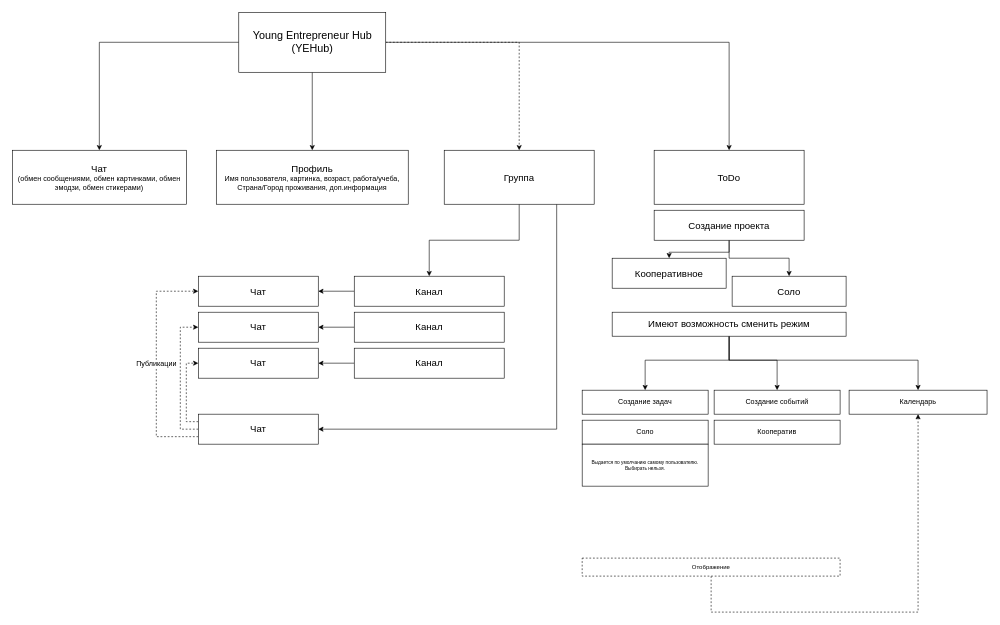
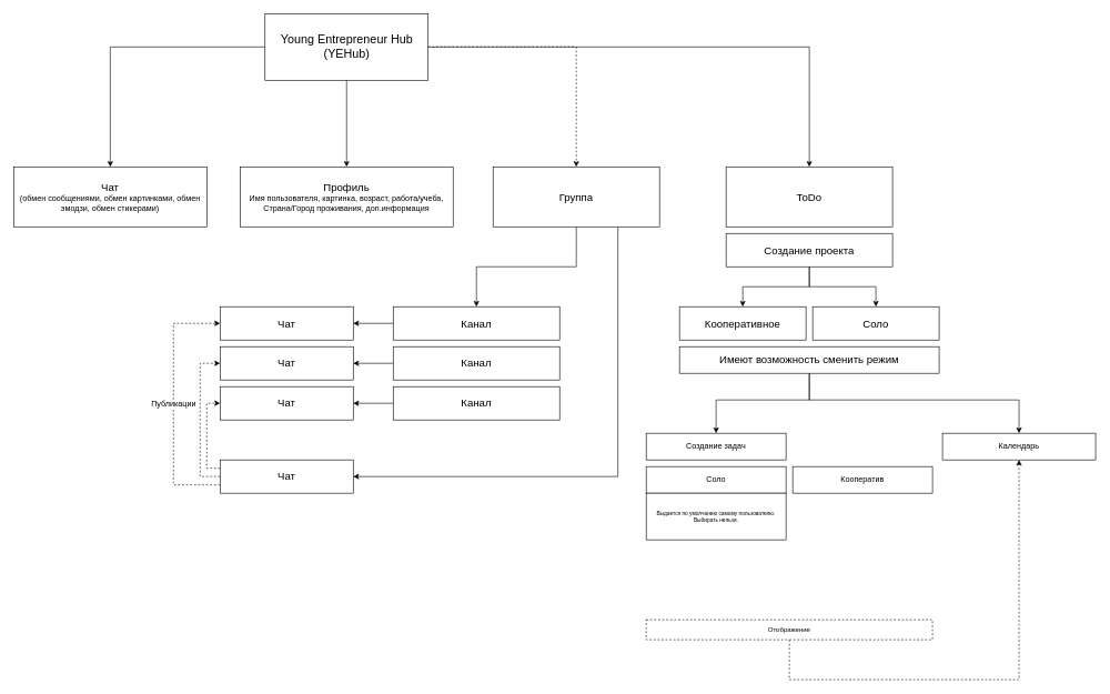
  <mxCell id="0" />
  <mxCell id="1" parent="0" />
  <mxCell id="2" style="edgeStyle=orthogonalEdgeStyle;rounded=0;orthogonalLoop=1;jettySize=auto;html=1;" edge="1" parent="1" source="6" target="7"><mxGeometry relative="1" as="geometry"><mxPoint x="360" y="230" as="targetPoint" /></mxGeometry></mxCell>
  <mxCell id="3" style="edgeStyle=orthogonalEdgeStyle;rounded=0;orthogonalLoop=1;jettySize=auto;html=1;" edge="1" parent="1" source="6" target="8"><mxGeometry relative="1" as="geometry" /></mxCell>
  <mxCell id="4" style="edgeStyle=orthogonalEdgeStyle;rounded=0;orthogonalLoop=1;jettySize=auto;html=1;fontSize=16;dashed=1;" edge="1" parent="1" source="6" target="11"><mxGeometry relative="1" as="geometry"><mxPoint x="800" y="240" as="targetPoint" /></mxGeometry></mxCell>
  <mxCell id="5" style="edgeStyle=orthogonalEdgeStyle;rounded=0;orthogonalLoop=1;jettySize=auto;html=1;fontSize=12;" edge="1" parent="1" source="6" target="25"><mxGeometry relative="1" as="geometry" /></mxCell>
  <mxCell id="6" value="&lt;font style=&quot;font-size: 18px;&quot;&gt;Young Entrepreneur Hub (YEHub)&lt;/font&gt;" style="rounded=0;whiteSpace=wrap;html=1;" vertex="1" parent="1"><mxGeometry x="397.5" y="20" width="245" height="100" as="geometry" /></mxCell>
  <mxCell id="7" value="&lt;font style=&quot;font-size: 16px;&quot;&gt;Чат&lt;/font&gt;&lt;br&gt;(обмен сообщениями, обмен картинками, обмен эмодзи, обмен стикерами)" style="rounded=0;whiteSpace=wrap;html=1;" vertex="1" parent="1"><mxGeometry x="20" y="250" width="290" height="90" as="geometry" /></mxCell>
  <mxCell id="8" value="&lt;font style=&quot;font-size: 16px;&quot;&gt;Профиль&lt;/font&gt;&lt;br&gt;Имя пользователя, картинка, возраст, работа/учеба, Страна/Город проживания, доп.информация" style="rounded=0;whiteSpace=wrap;html=1;" vertex="1" parent="1"><mxGeometry x="360" y="250" width="320" height="90" as="geometry" /></mxCell>
  <mxCell id="9" style="edgeStyle=orthogonalEdgeStyle;rounded=0;orthogonalLoop=1;jettySize=auto;html=1;fontSize=12;" edge="1" parent="1" source="11" target="13"><mxGeometry relative="1" as="geometry" /></mxCell>
  <mxCell id="10" style="edgeStyle=orthogonalEdgeStyle;rounded=0;orthogonalLoop=1;jettySize=auto;html=1;exitX=0.75;exitY=1;exitDx=0;exitDy=0;entryX=1;entryY=0.5;entryDx=0;entryDy=0;fontSize=12;" edge="1" parent="1" source="11" target="24"><mxGeometry relative="1" as="geometry" /></mxCell>
  <mxCell id="11" value="Группа" style="rounded=0;whiteSpace=wrap;html=1;fontSize=16;" vertex="1" parent="1"><mxGeometry x="740" y="250" width="250" height="90" as="geometry" /></mxCell>
  <mxCell id="12" style="edgeStyle=orthogonalEdgeStyle;rounded=0;orthogonalLoop=1;jettySize=auto;html=1;fontSize=12;" edge="1" parent="1" source="13" target="18"><mxGeometry relative="1" as="geometry" /></mxCell>
  <mxCell id="13" value="Канал" style="rounded=0;whiteSpace=wrap;html=1;fontSize=16;" vertex="1" parent="1"><mxGeometry x="590" y="460" width="250" height="50" as="geometry" /></mxCell>
  <mxCell id="14" style="edgeStyle=orthogonalEdgeStyle;rounded=0;orthogonalLoop=1;jettySize=auto;html=1;fontSize=12;" edge="1" parent="1" source="15" target="19"><mxGeometry relative="1" as="geometry" /></mxCell>
  <mxCell id="15" value="Канал" style="rounded=0;whiteSpace=wrap;html=1;fontSize=16;" vertex="1" parent="1"><mxGeometry x="590" y="520" width="250" height="50" as="geometry" /></mxCell>
  <mxCell id="16" style="edgeStyle=orthogonalEdgeStyle;rounded=0;orthogonalLoop=1;jettySize=auto;html=1;entryX=1;entryY=0.5;entryDx=0;entryDy=0;fontSize=12;" edge="1" parent="1" source="17" target="20"><mxGeometry relative="1" as="geometry" /></mxCell>
  <mxCell id="17" value="Канал" style="rounded=0;whiteSpace=wrap;html=1;fontSize=16;" vertex="1" parent="1"><mxGeometry x="590" y="580" width="250" height="50" as="geometry" /></mxCell>
  <mxCell id="18" value="Чат" style="rounded=0;whiteSpace=wrap;html=1;fontSize=16;" vertex="1" parent="1"><mxGeometry x="330" y="460" width="200" height="50" as="geometry" /></mxCell>
  <mxCell id="19" value="Чат" style="rounded=0;whiteSpace=wrap;html=1;fontSize=16;" vertex="1" parent="1"><mxGeometry x="330" y="520" width="200" height="50" as="geometry" /></mxCell>
  <mxCell id="20" value="Чат" style="rounded=0;whiteSpace=wrap;html=1;fontSize=16;" vertex="1" parent="1"><mxGeometry x="330" y="580" width="200" height="50" as="geometry" /></mxCell>
  <mxCell id="21" value="Публикации" style="edgeStyle=orthogonalEdgeStyle;rounded=0;orthogonalLoop=1;jettySize=auto;html=1;exitX=0;exitY=0.75;exitDx=0;exitDy=0;entryX=0;entryY=0.5;entryDx=0;entryDy=0;fontSize=12;dashed=1;" edge="1" parent="1" source="24" target="18"><mxGeometry relative="1" as="geometry"><Array as="points"><mxPoint x="260" y="727" /><mxPoint x="260" y="485" /></Array></mxGeometry></mxCell>
  <mxCell id="22" style="edgeStyle=orthogonalEdgeStyle;rounded=0;orthogonalLoop=1;jettySize=auto;html=1;exitX=0;exitY=0.5;exitDx=0;exitDy=0;entryX=0;entryY=0.5;entryDx=0;entryDy=0;fontSize=12;dashed=1;" edge="1" parent="1" source="24" target="19"><mxGeometry relative="1" as="geometry"><Array as="points"><mxPoint x="300" y="715" /><mxPoint x="300" y="545" /></Array></mxGeometry></mxCell>
  <mxCell id="23" style="edgeStyle=orthogonalEdgeStyle;rounded=0;orthogonalLoop=1;jettySize=auto;html=1;exitX=0;exitY=0.25;exitDx=0;exitDy=0;entryX=0;entryY=0.5;entryDx=0;entryDy=0;fontSize=12;dashed=1;" edge="1" parent="1" source="24" target="20"><mxGeometry relative="1" as="geometry" /></mxCell>
  <mxCell id="24" value="Чат" style="rounded=0;whiteSpace=wrap;html=1;fontSize=16;" vertex="1" parent="1"><mxGeometry x="330" y="690" width="200" height="50" as="geometry" /></mxCell>
  <mxCell id="25" value="ToDo" style="rounded=0;whiteSpace=wrap;html=1;fontSize=16;" vertex="1" parent="1"><mxGeometry x="1090" y="250" width="250" height="90" as="geometry" /></mxCell>
  <mxCell id="26" style="edgeStyle=orthogonalEdgeStyle;rounded=0;orthogonalLoop=1;jettySize=auto;html=1;fontSize=12;" edge="1" parent="1" source="28" target="30"><mxGeometry relative="1" as="geometry" /></mxCell>
  <mxCell id="27" style="edgeStyle=orthogonalEdgeStyle;rounded=0;orthogonalLoop=1;jettySize=auto;html=1;fontSize=12;" edge="1" parent="1" source="28" target="29"><mxGeometry relative="1" as="geometry" /></mxCell>
  <mxCell id="28" value="Создание проекта" style="rounded=0;whiteSpace=wrap;html=1;fontSize=16;" vertex="1" parent="1"><mxGeometry x="1090" y="350" width="250" height="50" as="geometry" /></mxCell>
- <mxCell id="29" value="Кооперативное" style="rounded=0;whiteSpace=wrap;html=1;fontSize=16;" vertex="1" parent="1"><mxGeometry x="1020" y="430" width="190" height="50" as="geometry" /></mxCell>
+ <mxCell id="29" value="Кооперативное" style="rounded=0;whiteSpace=wrap;html=1;fontSize=16;" vertex="1" parent="1"><mxGeometry x="1020" y="460" width="190" height="50" as="geometry" /></mxCell>
  <mxCell id="30" value="Соло" style="rounded=0;whiteSpace=wrap;html=1;fontSize=16;" vertex="1" parent="1"><mxGeometry x="1220" y="460" width="190" height="50" as="geometry" /></mxCell>
  <mxCell id="31" style="edgeStyle=orthogonalEdgeStyle;rounded=0;orthogonalLoop=1;jettySize=auto;html=1;entryX=0.5;entryY=0;entryDx=0;entryDy=0;fontSize=8;" edge="1" parent="1" source="34" target="35"><mxGeometry relative="1" as="geometry"><Array as="points"><mxPoint x="1215" y="600" /><mxPoint x="1075" y="600" /></Array></mxGeometry></mxCell>
- <mxCell id="32" style="edgeStyle=orthogonalEdgeStyle;rounded=0;orthogonalLoop=1;jettySize=auto;html=1;fontSize=10;" edge="1" parent="1" source="34" target="37"><mxGeometry relative="1" as="geometry"><Array as="points"><mxPoint x="1215" y="600" /><mxPoint x="1295" y="600" /></Array></mxGeometry></mxCell>
  <mxCell id="33" style="edgeStyle=orthogonalEdgeStyle;rounded=0;orthogonalLoop=1;jettySize=auto;html=1;entryX=0.5;entryY=0;entryDx=0;entryDy=0;fontSize=10;" edge="1" parent="1" source="34" target="36"><mxGeometry relative="1" as="geometry"><Array as="points"><mxPoint x="1215" y="600" /><mxPoint x="1530" y="600" /></Array></mxGeometry></mxCell>
  <mxCell id="34" value="Имеют возможность сменить режим" style="rounded=0;whiteSpace=wrap;html=1;fontSize=16;" vertex="1" parent="1"><mxGeometry x="1020" y="520" width="390" height="40" as="geometry" /></mxCell>
  <mxCell id="35" value="Создание задач" style="rounded=0;whiteSpace=wrap;html=1;fontSize=12;" vertex="1" parent="1"><mxGeometry x="970" y="650" width="210" height="40" as="geometry" /></mxCell>
  <mxCell id="36" value="Календарь" style="rounded=0;whiteSpace=wrap;html=1;fontSize=12;" vertex="1" parent="1"><mxGeometry x="1415" y="650" width="230" height="40" as="geometry" /></mxCell>
- <mxCell id="37" value="Создание событий" style="rounded=0;whiteSpace=wrap;html=1;fontSize=12;" vertex="1" parent="1"><mxGeometry x="1190" y="650" width="210" height="40" as="geometry" /></mxCell>
  <mxCell id="38" style="edgeStyle=orthogonalEdgeStyle;rounded=0;orthogonalLoop=1;jettySize=auto;html=1;entryX=0.5;entryY=1;entryDx=0;entryDy=0;fontSize=10;exitX=0.5;exitY=1;exitDx=0;exitDy=0;dashed=1;" edge="1" parent="1" source="39" target="36"><mxGeometry relative="1" as="geometry"><mxPoint x="1180" y="850" as="sourcePoint" /><Array as="points"><mxPoint x="1185" y="1020" /><mxPoint x="1530" y="1020" /></Array></mxGeometry></mxCell>
  <mxCell id="39" value="Отображение" style="rounded=0;whiteSpace=wrap;html=1;fontSize=10;dashed=1;" vertex="1" parent="1"><mxGeometry x="970" y="930" width="430" height="30" as="geometry" /></mxCell>
  <mxCell id="40" value="" style="group" vertex="1" connectable="0" parent="1"><mxGeometry x="1190" y="700" width="210" height="110" as="geometry" /></mxCell>
  <mxCell id="41" value="Кооператив" style="rounded=0;whiteSpace=wrap;html=1;fontSize=12;" vertex="1" parent="40"><mxGeometry width="210" height="40" as="geometry" /></mxCell>
  <mxCell id="42" value="" style="group" vertex="1" connectable="0" parent="1"><mxGeometry x="970" y="700" width="210" height="110" as="geometry" /></mxCell>
  <mxCell id="43" value="Соло" style="rounded=0;whiteSpace=wrap;html=1;fontSize=12;" vertex="1" parent="42"><mxGeometry width="210" height="40" as="geometry" /></mxCell>
  <mxCell id="44" value="Выдается по умолчанию самому пользователю.&lt;br style=&quot;font-size: 8px;&quot;&gt;Выбирать нельзя." style="rounded=0;whiteSpace=wrap;html=1;fontSize=8;" vertex="1" parent="42"><mxGeometry y="40" width="210" height="70" as="geometry" /></mxCell>
